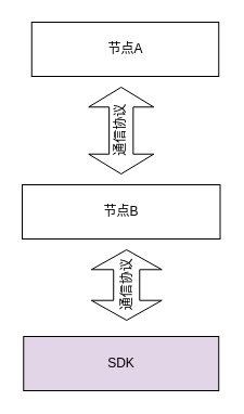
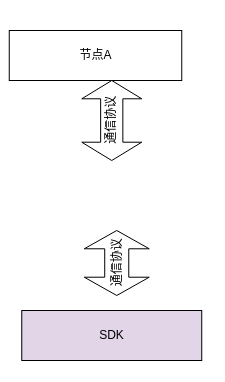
  <mxCell id="0" style=";html=1;" />
  <mxCell id="1" style=";html=1;" parent="0" />
- <mxCell id="2" value="节点A" style="html=1;" vertex="1" parent="1"><mxGeometry x="28.75" y="20" width="172.5" height="50" as="geometry" /></mxCell>
+ <mxCell id="2" value="节点A" style="html=1;" vertex="1" parent="1"><mxGeometry x="8.75" y="30" width="172.5" height="50" as="geometry" /></mxCell>
  <mxCell id="3" value="SDK" style="html=1;fillColor=#e1d5e7;" vertex="1" parent="1"><mxGeometry x="21.25" y="310" width="180" height="50" as="geometry" /></mxCell>
- <mxCell id="4" value="节点B" style="html=1;" vertex="1" parent="1"><mxGeometry x="20" y="170" width="182.5" height="50" as="geometry" /></mxCell>
  <mxCell id="5" value="通信协议" style="html=1;shadow=0;dashed=0;align=center;verticalAlign=middle;shape=mxgraph.arrows2.twoWayArrow;dy=0.63;dx=18.29;rotation=-90;" vertex="1" parent="1"><mxGeometry x="71.25" y="90" width="80" height="60" as="geometry" /></mxCell>
  <mxCell id="6" value="通信协议" style="html=1;shadow=0;dashed=0;align=center;verticalAlign=middle;shape=mxgraph.arrows2.twoWayArrow;dy=0.63;dx=18.29;rotation=-90;" vertex="1" parent="1"><mxGeometry x="83.75" y="230" width="65" height="65" as="geometry" /></mxCell>
